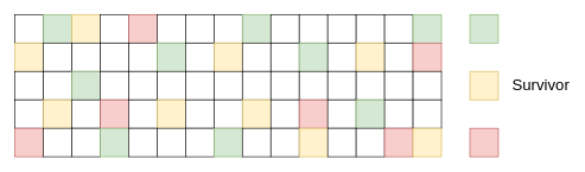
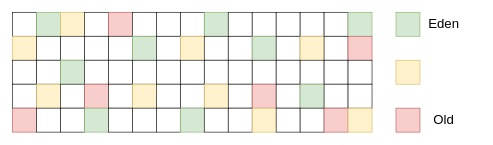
  <mxCell id="0" />
  <mxCell id="1" parent="0" />
  <mxCell id="2" value="" style="whiteSpace=wrap;html=1;aspect=fixed;" vertex="1" parent="1"><mxGeometry x="20" y="20" width="40" height="40" as="geometry" /></mxCell>
  <mxCell id="3" value="" style="whiteSpace=wrap;html=1;aspect=fixed;fillColor=#d5e8d4;strokeColor=#82b366;" vertex="1" parent="1"><mxGeometry x="60" y="20" width="40" height="40" as="geometry" /></mxCell>
  <mxCell id="4" value="" style="whiteSpace=wrap;html=1;aspect=fixed;fillColor=#fff2cc;strokeColor=#d6b656;" vertex="1" parent="1"><mxGeometry x="100" y="20" width="40" height="40" as="geometry" /></mxCell>
  <mxCell id="5" value="" style="whiteSpace=wrap;html=1;aspect=fixed;" vertex="1" parent="1"><mxGeometry x="140" y="20" width="40" height="40" as="geometry" /></mxCell>
  <mxCell id="6" value="" style="whiteSpace=wrap;html=1;aspect=fixed;fillColor=#f8cecc;strokeColor=#b85450;" vertex="1" parent="1"><mxGeometry x="180" y="20" width="40" height="40" as="geometry" /></mxCell>
  <mxCell id="7" value="" style="whiteSpace=wrap;html=1;aspect=fixed;" vertex="1" parent="1"><mxGeometry x="220" y="20" width="40" height="40" as="geometry" /></mxCell>
  <mxCell id="8" value="" style="whiteSpace=wrap;html=1;aspect=fixed;" vertex="1" parent="1"><mxGeometry x="260" y="20" width="40" height="40" as="geometry" /></mxCell>
  <mxCell id="9" value="" style="whiteSpace=wrap;html=1;aspect=fixed;" vertex="1" parent="1"><mxGeometry x="300" y="20" width="40" height="40" as="geometry" /></mxCell>
  <mxCell id="10" value="" style="whiteSpace=wrap;html=1;aspect=fixed;fillColor=#d5e8d4;strokeColor=#82b366;" vertex="1" parent="1"><mxGeometry x="340" y="20" width="40" height="40" as="geometry" /></mxCell>
  <mxCell id="11" value="" style="whiteSpace=wrap;html=1;aspect=fixed;" vertex="1" parent="1"><mxGeometry x="380" y="20" width="40" height="40" as="geometry" /></mxCell>
  <mxCell id="12" value="" style="whiteSpace=wrap;html=1;aspect=fixed;" vertex="1" parent="1"><mxGeometry x="420" y="20" width="40" height="40" as="geometry" /></mxCell>
  <mxCell id="13" value="" style="whiteSpace=wrap;html=1;aspect=fixed;" vertex="1" parent="1"><mxGeometry x="460" y="20" width="40" height="40" as="geometry" /></mxCell>
  <mxCell id="14" value="" style="whiteSpace=wrap;html=1;aspect=fixed;" vertex="1" parent="1"><mxGeometry x="500" y="20" width="40" height="40" as="geometry" /></mxCell>
  <mxCell id="15" value="" style="whiteSpace=wrap;html=1;aspect=fixed;" vertex="1" parent="1"><mxGeometry x="540" y="20" width="40" height="40" as="geometry" /></mxCell>
  <mxCell id="16" value="" style="whiteSpace=wrap;html=1;aspect=fixed;fillColor=#d5e8d4;strokeColor=#82b366;" vertex="1" parent="1"><mxGeometry x="580" y="20" width="40" height="40" as="geometry" /></mxCell>
  <mxCell id="17" value="" style="whiteSpace=wrap;html=1;aspect=fixed;fillColor=#fff2cc;strokeColor=#d6b656;" vertex="1" parent="1"><mxGeometry x="20" y="60" width="40" height="40" as="geometry" /></mxCell>
  <mxCell id="18" value="" style="whiteSpace=wrap;html=1;aspect=fixed;" vertex="1" parent="1"><mxGeometry x="60" y="60" width="40" height="40" as="geometry" /></mxCell>
  <mxCell id="19" value="" style="whiteSpace=wrap;html=1;aspect=fixed;" vertex="1" parent="1"><mxGeometry x="100" y="60" width="40" height="40" as="geometry" /></mxCell>
  <mxCell id="20" value="" style="whiteSpace=wrap;html=1;aspect=fixed;" vertex="1" parent="1"><mxGeometry x="140" y="60" width="40" height="40" as="geometry" /></mxCell>
  <mxCell id="21" value="" style="whiteSpace=wrap;html=1;aspect=fixed;" vertex="1" parent="1"><mxGeometry x="180" y="60" width="40" height="40" as="geometry" /></mxCell>
  <mxCell id="22" value="" style="whiteSpace=wrap;html=1;aspect=fixed;fillColor=#d5e8d4;strokeColor=#82b366;" vertex="1" parent="1"><mxGeometry x="220" y="60" width="40" height="40" as="geometry" /></mxCell>
  <mxCell id="23" value="" style="whiteSpace=wrap;html=1;aspect=fixed;" vertex="1" parent="1"><mxGeometry x="260" y="60" width="40" height="40" as="geometry" /></mxCell>
  <mxCell id="24" value="" style="whiteSpace=wrap;html=1;aspect=fixed;fillColor=#fff2cc;strokeColor=#d6b656;" vertex="1" parent="1"><mxGeometry x="300" y="60" width="40" height="40" as="geometry" /></mxCell>
  <mxCell id="25" value="" style="whiteSpace=wrap;html=1;aspect=fixed;" vertex="1" parent="1"><mxGeometry x="340" y="60" width="40" height="40" as="geometry" /></mxCell>
  <mxCell id="26" value="" style="whiteSpace=wrap;html=1;aspect=fixed;" vertex="1" parent="1"><mxGeometry x="380" y="60" width="40" height="40" as="geometry" /></mxCell>
  <mxCell id="27" value="" style="whiteSpace=wrap;html=1;aspect=fixed;fillColor=#d5e8d4;strokeColor=#82b366;" vertex="1" parent="1"><mxGeometry x="420" y="60" width="40" height="40" as="geometry" /></mxCell>
  <mxCell id="28" value="" style="whiteSpace=wrap;html=1;aspect=fixed;" vertex="1" parent="1"><mxGeometry x="460" y="60" width="40" height="40" as="geometry" /></mxCell>
  <mxCell id="29" value="" style="whiteSpace=wrap;html=1;aspect=fixed;fillColor=#fff2cc;strokeColor=#d6b656;" vertex="1" parent="1"><mxGeometry x="500" y="60" width="40" height="40" as="geometry" /></mxCell>
  <mxCell id="30" value="" style="whiteSpace=wrap;html=1;aspect=fixed;" vertex="1" parent="1"><mxGeometry x="540" y="60" width="40" height="40" as="geometry" /></mxCell>
  <mxCell id="31" value="" style="whiteSpace=wrap;html=1;aspect=fixed;fillColor=#f8cecc;strokeColor=#b85450;" vertex="1" parent="1"><mxGeometry x="580" y="60" width="40" height="40" as="geometry" /></mxCell>
  <mxCell id="32" value="" style="whiteSpace=wrap;html=1;aspect=fixed;" vertex="1" parent="1"><mxGeometry x="20" y="100" width="40" height="40" as="geometry" /></mxCell>
  <mxCell id="33" value="" style="whiteSpace=wrap;html=1;aspect=fixed;" vertex="1" parent="1"><mxGeometry x="60" y="100" width="40" height="40" as="geometry" /></mxCell>
  <mxCell id="34" value="" style="whiteSpace=wrap;html=1;aspect=fixed;fillColor=#d5e8d4;strokeColor=#82b366;" vertex="1" parent="1"><mxGeometry x="100" y="100" width="40" height="40" as="geometry" /></mxCell>
  <mxCell id="35" value="" style="whiteSpace=wrap;html=1;aspect=fixed;" vertex="1" parent="1"><mxGeometry x="140" y="100" width="40" height="40" as="geometry" /></mxCell>
  <mxCell id="36" value="" style="whiteSpace=wrap;html=1;aspect=fixed;" vertex="1" parent="1"><mxGeometry x="180" y="100" width="40" height="40" as="geometry" /></mxCell>
  <mxCell id="37" value="" style="whiteSpace=wrap;html=1;aspect=fixed;" vertex="1" parent="1"><mxGeometry x="220" y="100" width="40" height="40" as="geometry" /></mxCell>
  <mxCell id="38" value="" style="whiteSpace=wrap;html=1;aspect=fixed;" vertex="1" parent="1"><mxGeometry x="260" y="100" width="40" height="40" as="geometry" /></mxCell>
  <mxCell id="39" value="" style="whiteSpace=wrap;html=1;aspect=fixed;" vertex="1" parent="1"><mxGeometry x="300" y="100" width="40" height="40" as="geometry" /></mxCell>
  <mxCell id="40" value="" style="whiteSpace=wrap;html=1;aspect=fixed;" vertex="1" parent="1"><mxGeometry x="340" y="100" width="40" height="40" as="geometry" /></mxCell>
  <mxCell id="41" value="" style="whiteSpace=wrap;html=1;aspect=fixed;" vertex="1" parent="1"><mxGeometry x="380" y="100" width="40" height="40" as="geometry" /></mxCell>
  <mxCell id="42" value="" style="whiteSpace=wrap;html=1;aspect=fixed;" vertex="1" parent="1"><mxGeometry x="420" y="100" width="40" height="40" as="geometry" /></mxCell>
  <mxCell id="43" value="" style="whiteSpace=wrap;html=1;aspect=fixed;" vertex="1" parent="1"><mxGeometry x="460" y="100" width="40" height="40" as="geometry" /></mxCell>
  <mxCell id="44" value="" style="whiteSpace=wrap;html=1;aspect=fixed;" vertex="1" parent="1"><mxGeometry x="500" y="100" width="40" height="40" as="geometry" /></mxCell>
  <mxCell id="45" value="" style="whiteSpace=wrap;html=1;aspect=fixed;" vertex="1" parent="1"><mxGeometry x="540" y="100" width="40" height="40" as="geometry" /></mxCell>
  <mxCell id="46" value="" style="whiteSpace=wrap;html=1;aspect=fixed;" vertex="1" parent="1"><mxGeometry x="580" y="100" width="40" height="40" as="geometry" /></mxCell>
  <mxCell id="47" value="" style="whiteSpace=wrap;html=1;aspect=fixed;" vertex="1" parent="1"><mxGeometry x="20" y="140" width="40" height="40" as="geometry" /></mxCell>
  <mxCell id="48" value="" style="whiteSpace=wrap;html=1;aspect=fixed;fillColor=#fff2cc;strokeColor=#d6b656;" vertex="1" parent="1"><mxGeometry x="60" y="140" width="40" height="40" as="geometry" /></mxCell>
  <mxCell id="49" value="" style="whiteSpace=wrap;html=1;aspect=fixed;" vertex="1" parent="1"><mxGeometry x="100" y="140" width="40" height="40" as="geometry" /></mxCell>
  <mxCell id="50" value="" style="whiteSpace=wrap;html=1;aspect=fixed;fillColor=#f8cecc;strokeColor=#b85450;" vertex="1" parent="1"><mxGeometry x="140" y="140" width="40" height="40" as="geometry" /></mxCell>
  <mxCell id="51" value="" style="whiteSpace=wrap;html=1;aspect=fixed;" vertex="1" parent="1"><mxGeometry x="180" y="140" width="40" height="40" as="geometry" /></mxCell>
  <mxCell id="52" value="" style="whiteSpace=wrap;html=1;aspect=fixed;fillColor=#fff2cc;strokeColor=#d6b656;" vertex="1" parent="1"><mxGeometry x="220" y="140" width="40" height="40" as="geometry" /></mxCell>
  <mxCell id="53" value="" style="whiteSpace=wrap;html=1;aspect=fixed;" vertex="1" parent="1"><mxGeometry x="260" y="140" width="40" height="40" as="geometry" /></mxCell>
  <mxCell id="54" value="" style="whiteSpace=wrap;html=1;aspect=fixed;" vertex="1" parent="1"><mxGeometry x="300" y="140" width="40" height="40" as="geometry" /></mxCell>
  <mxCell id="55" value="" style="whiteSpace=wrap;html=1;aspect=fixed;fillColor=#fff2cc;strokeColor=#d6b656;" vertex="1" parent="1"><mxGeometry x="340" y="140" width="40" height="40" as="geometry" /></mxCell>
  <mxCell id="56" value="" style="whiteSpace=wrap;html=1;aspect=fixed;" vertex="1" parent="1"><mxGeometry x="380" y="140" width="40" height="40" as="geometry" /></mxCell>
  <mxCell id="57" value="" style="whiteSpace=wrap;html=1;aspect=fixed;fillColor=#f8cecc;strokeColor=#b85450;" vertex="1" parent="1"><mxGeometry x="420" y="140" width="40" height="40" as="geometry" /></mxCell>
  <mxCell id="58" value="" style="whiteSpace=wrap;html=1;aspect=fixed;" vertex="1" parent="1"><mxGeometry x="460" y="140" width="40" height="40" as="geometry" /></mxCell>
  <mxCell id="59" value="" style="whiteSpace=wrap;html=1;aspect=fixed;fillColor=#d5e8d4;strokeColor=#82b366;" vertex="1" parent="1"><mxGeometry x="500" y="140" width="40" height="40" as="geometry" /></mxCell>
  <mxCell id="60" value="" style="whiteSpace=wrap;html=1;aspect=fixed;" vertex="1" parent="1"><mxGeometry x="540" y="140" width="40" height="40" as="geometry" /></mxCell>
  <mxCell id="61" value="" style="whiteSpace=wrap;html=1;aspect=fixed;" vertex="1" parent="1"><mxGeometry x="580" y="140" width="40" height="40" as="geometry" /></mxCell>
  <mxCell id="62" value="" style="whiteSpace=wrap;html=1;aspect=fixed;fillColor=#f8cecc;strokeColor=#b85450;" vertex="1" parent="1"><mxGeometry x="20" y="180" width="40" height="40" as="geometry" /></mxCell>
  <mxCell id="63" value="" style="whiteSpace=wrap;html=1;aspect=fixed;" vertex="1" parent="1"><mxGeometry x="60" y="180" width="40" height="40" as="geometry" /></mxCell>
  <mxCell id="64" value="" style="whiteSpace=wrap;html=1;aspect=fixed;" vertex="1" parent="1"><mxGeometry x="100" y="180" width="40" height="40" as="geometry" /></mxCell>
  <mxCell id="65" value="" style="whiteSpace=wrap;html=1;aspect=fixed;fillColor=#d5e8d4;strokeColor=#82b366;" vertex="1" parent="1"><mxGeometry x="140" y="180" width="40" height="40" as="geometry" /></mxCell>
  <mxCell id="66" value="" style="whiteSpace=wrap;html=1;aspect=fixed;" vertex="1" parent="1"><mxGeometry x="180" y="180" width="40" height="40" as="geometry" /></mxCell>
  <mxCell id="67" value="" style="whiteSpace=wrap;html=1;aspect=fixed;" vertex="1" parent="1"><mxGeometry x="220" y="180" width="40" height="40" as="geometry" /></mxCell>
  <mxCell id="68" value="" style="whiteSpace=wrap;html=1;aspect=fixed;" vertex="1" parent="1"><mxGeometry x="260" y="180" width="40" height="40" as="geometry" /></mxCell>
  <mxCell id="69" value="" style="whiteSpace=wrap;html=1;aspect=fixed;fillColor=#d5e8d4;strokeColor=#82b366;" vertex="1" parent="1"><mxGeometry x="300" y="180" width="40" height="40" as="geometry" /></mxCell>
  <mxCell id="70" value="" style="whiteSpace=wrap;html=1;aspect=fixed;" vertex="1" parent="1"><mxGeometry x="340" y="180" width="40" height="40" as="geometry" /></mxCell>
  <mxCell id="71" value="" style="whiteSpace=wrap;html=1;aspect=fixed;" vertex="1" parent="1"><mxGeometry x="380" y="180" width="40" height="40" as="geometry" /></mxCell>
  <mxCell id="72" value="" style="whiteSpace=wrap;html=1;aspect=fixed;fillColor=#fff2cc;strokeColor=#d6b656;" vertex="1" parent="1"><mxGeometry x="420" y="180" width="40" height="40" as="geometry" /></mxCell>
  <mxCell id="73" value="" style="whiteSpace=wrap;html=1;aspect=fixed;" vertex="1" parent="1"><mxGeometry x="460" y="180" width="40" height="40" as="geometry" /></mxCell>
  <mxCell id="74" value="" style="whiteSpace=wrap;html=1;aspect=fixed;" vertex="1" parent="1"><mxGeometry x="500" y="180" width="40" height="40" as="geometry" /></mxCell>
  <mxCell id="75" value="" style="whiteSpace=wrap;html=1;aspect=fixed;fillColor=#f8cecc;strokeColor=#b85450;" vertex="1" parent="1"><mxGeometry x="540" y="180" width="40" height="40" as="geometry" /></mxCell>
  <mxCell id="76" value="" style="whiteSpace=wrap;html=1;aspect=fixed;fillColor=#fff2cc;strokeColor=#d6b656;" vertex="1" parent="1"><mxGeometry x="580" y="180" width="40" height="40" as="geometry" /></mxCell>
  <mxCell id="77" value="" style="whiteSpace=wrap;html=1;aspect=fixed;fillColor=#d5e8d4;strokeColor=#82b366;" vertex="1" parent="1"><mxGeometry x="660" y="20" width="40" height="40" as="geometry" /></mxCell>
+ <mxCell id="78" value="Eden" style="text;html=1;strokeColor=none;fillColor=none;align=center;verticalAlign=middle;whiteSpace=wrap;rounded=0;fontSize=22;" vertex="1" parent="1"><mxGeometry x="720" y="30" width="40" height="20" as="geometry" /></mxCell>
  <mxCell id="79" value="" style="whiteSpace=wrap;html=1;aspect=fixed;fillColor=#fff2cc;strokeColor=#d6b656;" vertex="1" parent="1"><mxGeometry x="660" y="100" width="40" height="40" as="geometry" /></mxCell>
- <mxCell id="80" value="Survivor" style="text;html=1;strokeColor=none;fillColor=none;align=center;verticalAlign=middle;whiteSpace=wrap;rounded=0;fontSize=22;" vertex="1" parent="1"><mxGeometry x="720" y="110" width="80" height="20" as="geometry" /></mxCell>
  <mxCell id="81" value="" style="whiteSpace=wrap;html=1;aspect=fixed;fillColor=#f8cecc;strokeColor=#b85450;" vertex="1" parent="1"><mxGeometry x="660" y="180" width="40" height="40" as="geometry" /></mxCell>
+ <mxCell id="82" value="Old" style="text;html=1;strokeColor=none;fillColor=none;align=center;verticalAlign=middle;whiteSpace=wrap;rounded=0;fontSize=22;" vertex="1" parent="1"><mxGeometry x="720" y="190" width="40" height="20" as="geometry" /></mxCell>
